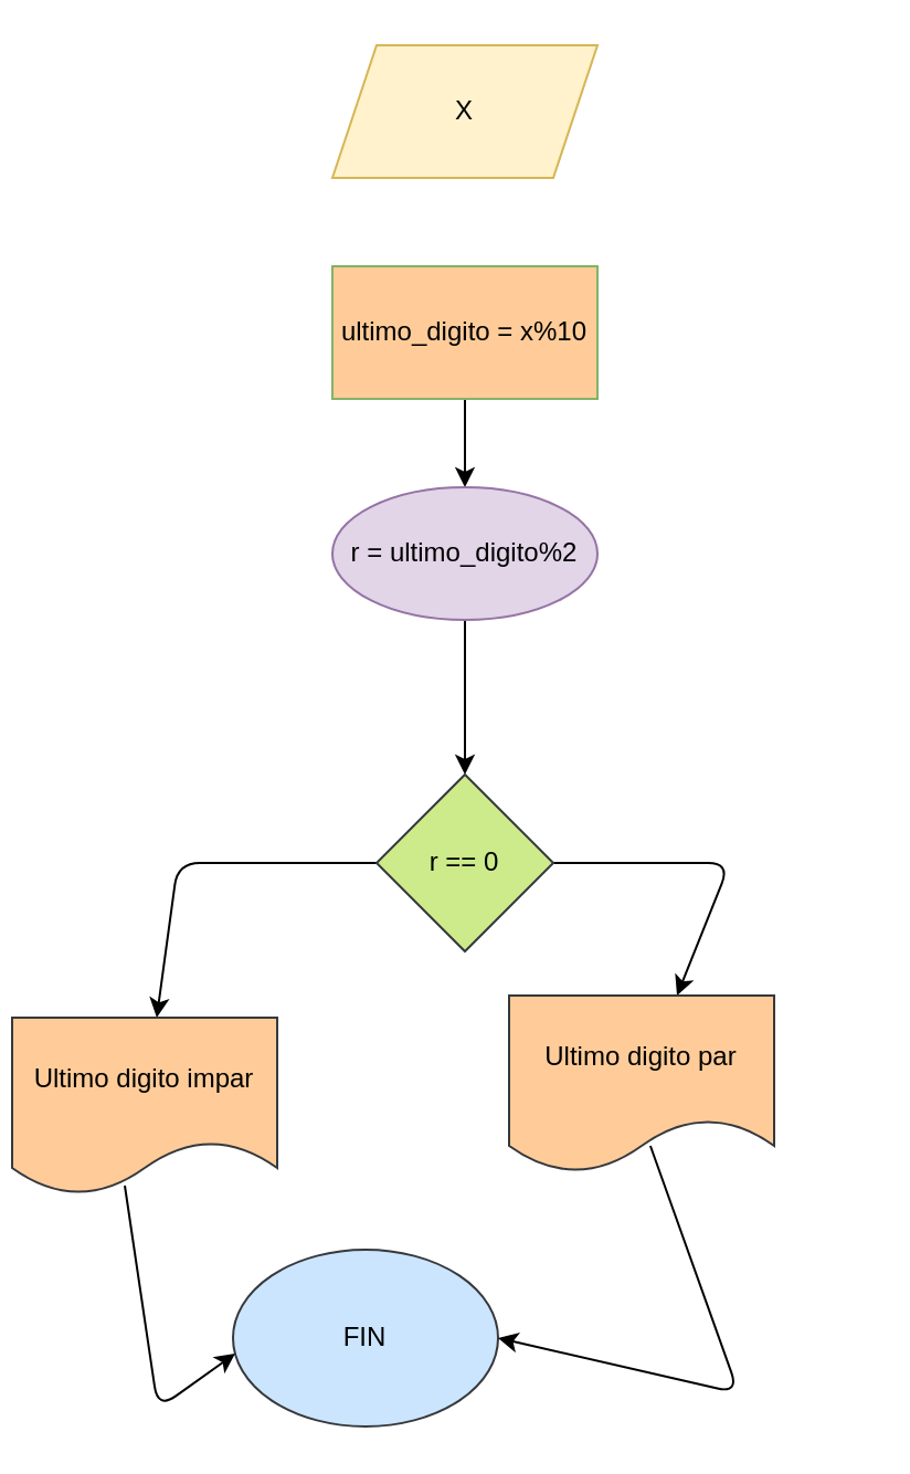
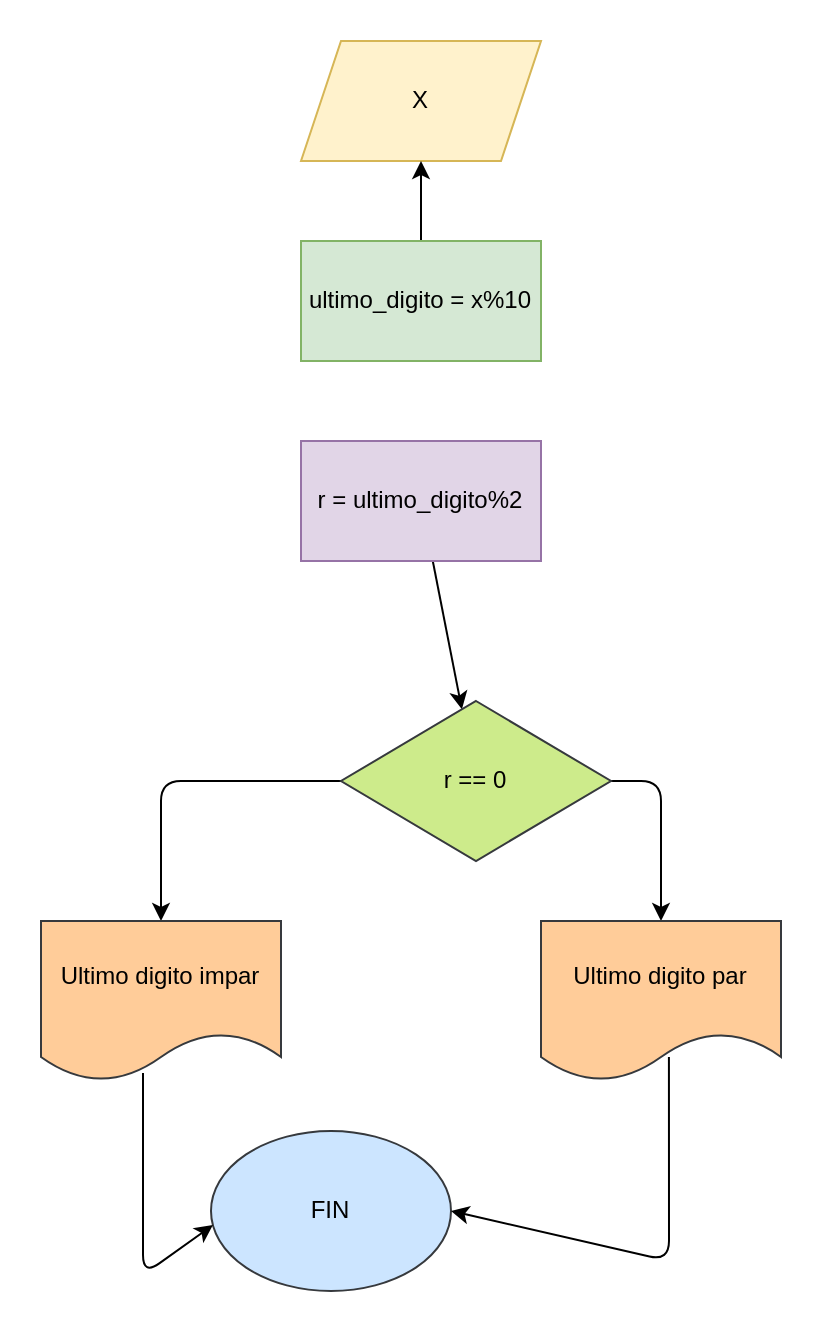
  <mxCell id="0" />
  <mxCell id="1" parent="0" />
  <mxCell id="2" value="X" style="shape=parallelogram;perimeter=parallelogramPerimeter;whiteSpace=wrap;html=1;fixedSize=1;fillColor=#fff2cc;strokeColor=#d6b656;" vertex="1" parent="1"><mxGeometry x="150" y="20" width="120" height="60" as="geometry" /></mxCell>
- <mxCell id="3" value="" style="edgeStyle=none;html=1;" edge="1" parent="1" source="4" target="6"><mxGeometry relative="1" as="geometry" /></mxCell>
- <mxCell id="4" value="ultimo_digito = x%10" style="whiteSpace=wrap;html=1;fillColor=#ffcc99;strokeColor=#82b366;" vertex="1" parent="1"><mxGeometry x="150" y="120" width="120" height="60" as="geometry" /></mxCell>
+ <mxCell id="3" value="" style="edgeStyle=none;html=1;" edge="1" parent="1" source="4" target="2"><mxGeometry relative="1" as="geometry" /></mxCell>
+ <mxCell id="4" value="ultimo_digito = x%10" style="whiteSpace=wrap;html=1;fillColor=#d5e8d4;strokeColor=#82b366;" vertex="1" parent="1"><mxGeometry x="150" y="120" width="120" height="60" as="geometry" /></mxCell>
  <mxCell id="5" value="" style="edgeStyle=none;html=1;" edge="1" parent="1" source="6" target="9"><mxGeometry relative="1" as="geometry" /></mxCell>
- <mxCell id="6" value="r = ultimo_digito%2" style="ellipse;whiteSpace=wrap;html=1;fillColor=#e1d5e7;strokeColor=#9673a6;" vertex="1" parent="1"><mxGeometry x="150" y="220" width="120" height="60" as="geometry" /></mxCell>
+ <mxCell id="6" value="r = ultimo_digito%2" style="whiteSpace=wrap;html=1;fillColor=#e1d5e7;strokeColor=#9673a6;" vertex="1" parent="1"><mxGeometry x="150" y="220" width="120" height="60" as="geometry" /></mxCell>
  <mxCell id="7" value="" style="edgeStyle=none;html=1;" edge="1" parent="1" source="9" target="10"><mxGeometry relative="1" as="geometry"><Array as="points"><mxPoint x="330" y="390" /></Array></mxGeometry></mxCell>
  <mxCell id="8" value="" style="edgeStyle=none;html=1;" edge="1" parent="1" source="9" target="11"><mxGeometry relative="1" as="geometry"><Array as="points"><mxPoint x="80" y="390" /></Array></mxGeometry></mxCell>
- <mxCell id="9" value="r == 0" style="rhombus;whiteSpace=wrap;html=1;fillColor=#cdeb8b;strokeColor=#36393d;" vertex="1" parent="1"><mxGeometry x="170" y="350" width="80" height="80" as="geometry" /></mxCell>
- <mxCell id="10" value="Ultimo digito par" style="shape=document;whiteSpace=wrap;html=1;boundedLbl=1;fillColor=#ffcc99;strokeColor=#36393d;" vertex="1" parent="1"><mxGeometry x="230" y="450" width="120" height="80" as="geometry" /></mxCell>
- <mxCell id="11" value="Ultimo digito impar" style="shape=document;whiteSpace=wrap;html=1;boundedLbl=1;fillColor=#ffcc99;strokeColor=#36393d;" vertex="1" parent="1"><mxGeometry x="5" y="460" width="120" height="80" as="geometry" /></mxCell>
+ <mxCell id="9" value="r == 0" style="rhombus;whiteSpace=wrap;html=1;fillColor=#cdeb8b;strokeColor=#36393d;" vertex="1" parent="1"><mxGeometry x="170" y="350" width="135" height="80" as="geometry" /></mxCell>
+ <mxCell id="10" value="Ultimo digito par" style="shape=document;whiteSpace=wrap;html=1;boundedLbl=1;fillColor=#ffcc99;strokeColor=#36393d;" vertex="1" parent="1"><mxGeometry x="270" y="460" width="120" height="80" as="geometry" /></mxCell>
+ <mxCell id="11" value="Ultimo digito impar" style="shape=document;whiteSpace=wrap;html=1;boundedLbl=1;fillColor=#ffcc99;strokeColor=#36393d;" vertex="1" parent="1"><mxGeometry x="20" y="460" width="120" height="80" as="geometry" /></mxCell>
  <mxCell id="12" value="FIN" style="ellipse;whiteSpace=wrap;html=1;fillColor=#cce5ff;strokeColor=#36393d;" vertex="1" parent="1"><mxGeometry x="105" y="565" width="120" height="80" as="geometry" /></mxCell>
  <mxCell id="13" value="" style="endArrow=classic;html=1;exitX=0.533;exitY=0.85;exitDx=0;exitDy=0;exitPerimeter=0;entryX=1;entryY=0.5;entryDx=0;entryDy=0;" edge="1" parent="1" source="10" target="12"><mxGeometry width="50" height="50" relative="1" as="geometry"><mxPoint x="310" y="480" as="sourcePoint" /><mxPoint x="360" y="430" as="targetPoint" /><Array as="points"><mxPoint x="334" y="630" /></Array></mxGeometry></mxCell>
  <mxCell id="14" value="" style="endArrow=classic;html=1;exitX=0.425;exitY=0.95;exitDx=0;exitDy=0;exitPerimeter=0;entryX=0.008;entryY=0.588;entryDx=0;entryDy=0;entryPerimeter=0;" edge="1" parent="1" source="11" target="12"><mxGeometry width="50" height="50" relative="1" as="geometry"><mxPoint x="110" y="480" as="sourcePoint" /><mxPoint x="160" y="430" as="targetPoint" /><Array as="points"><mxPoint x="71" y="637" /></Array></mxGeometry></mxCell>
